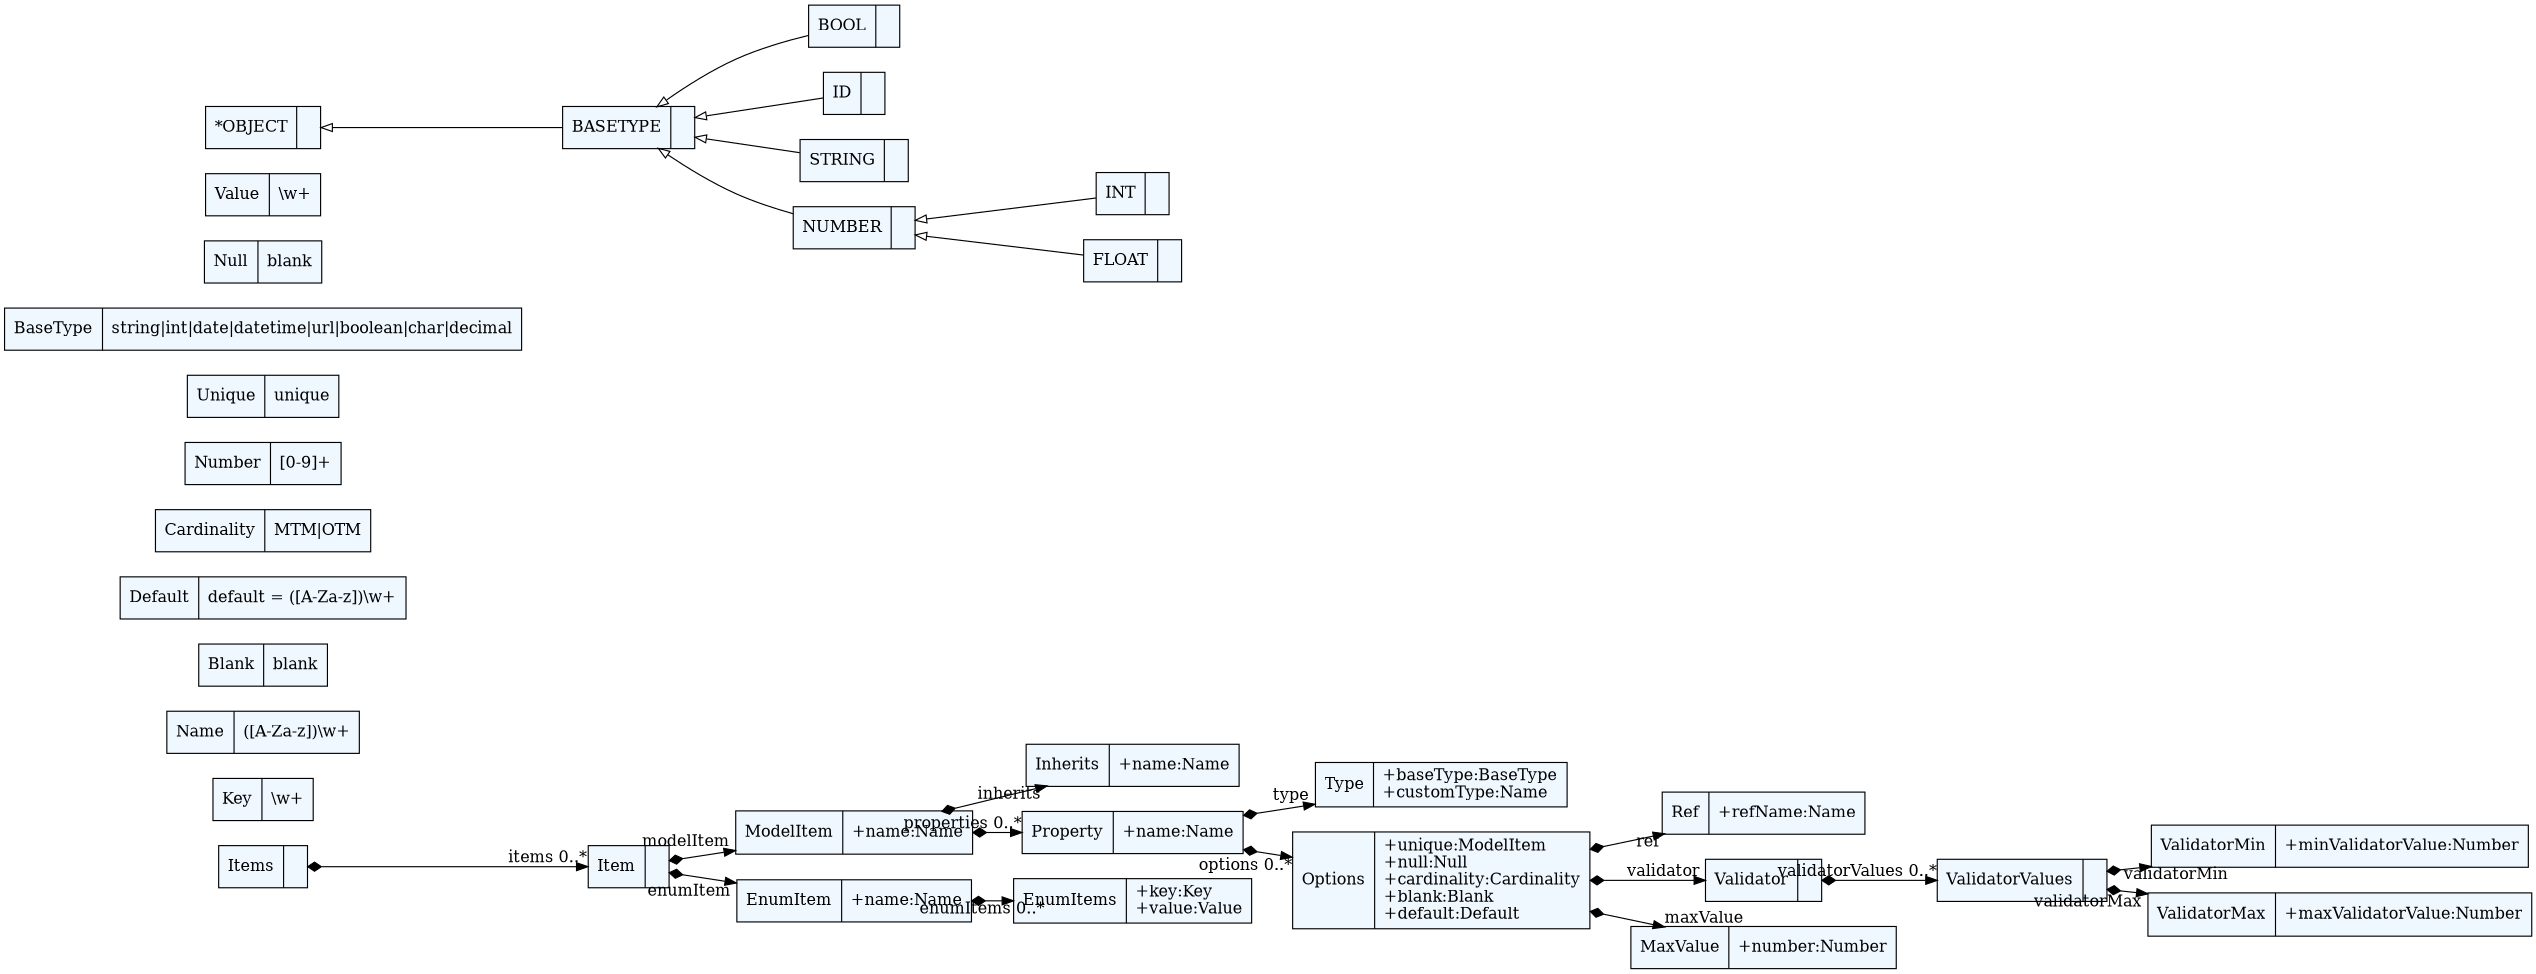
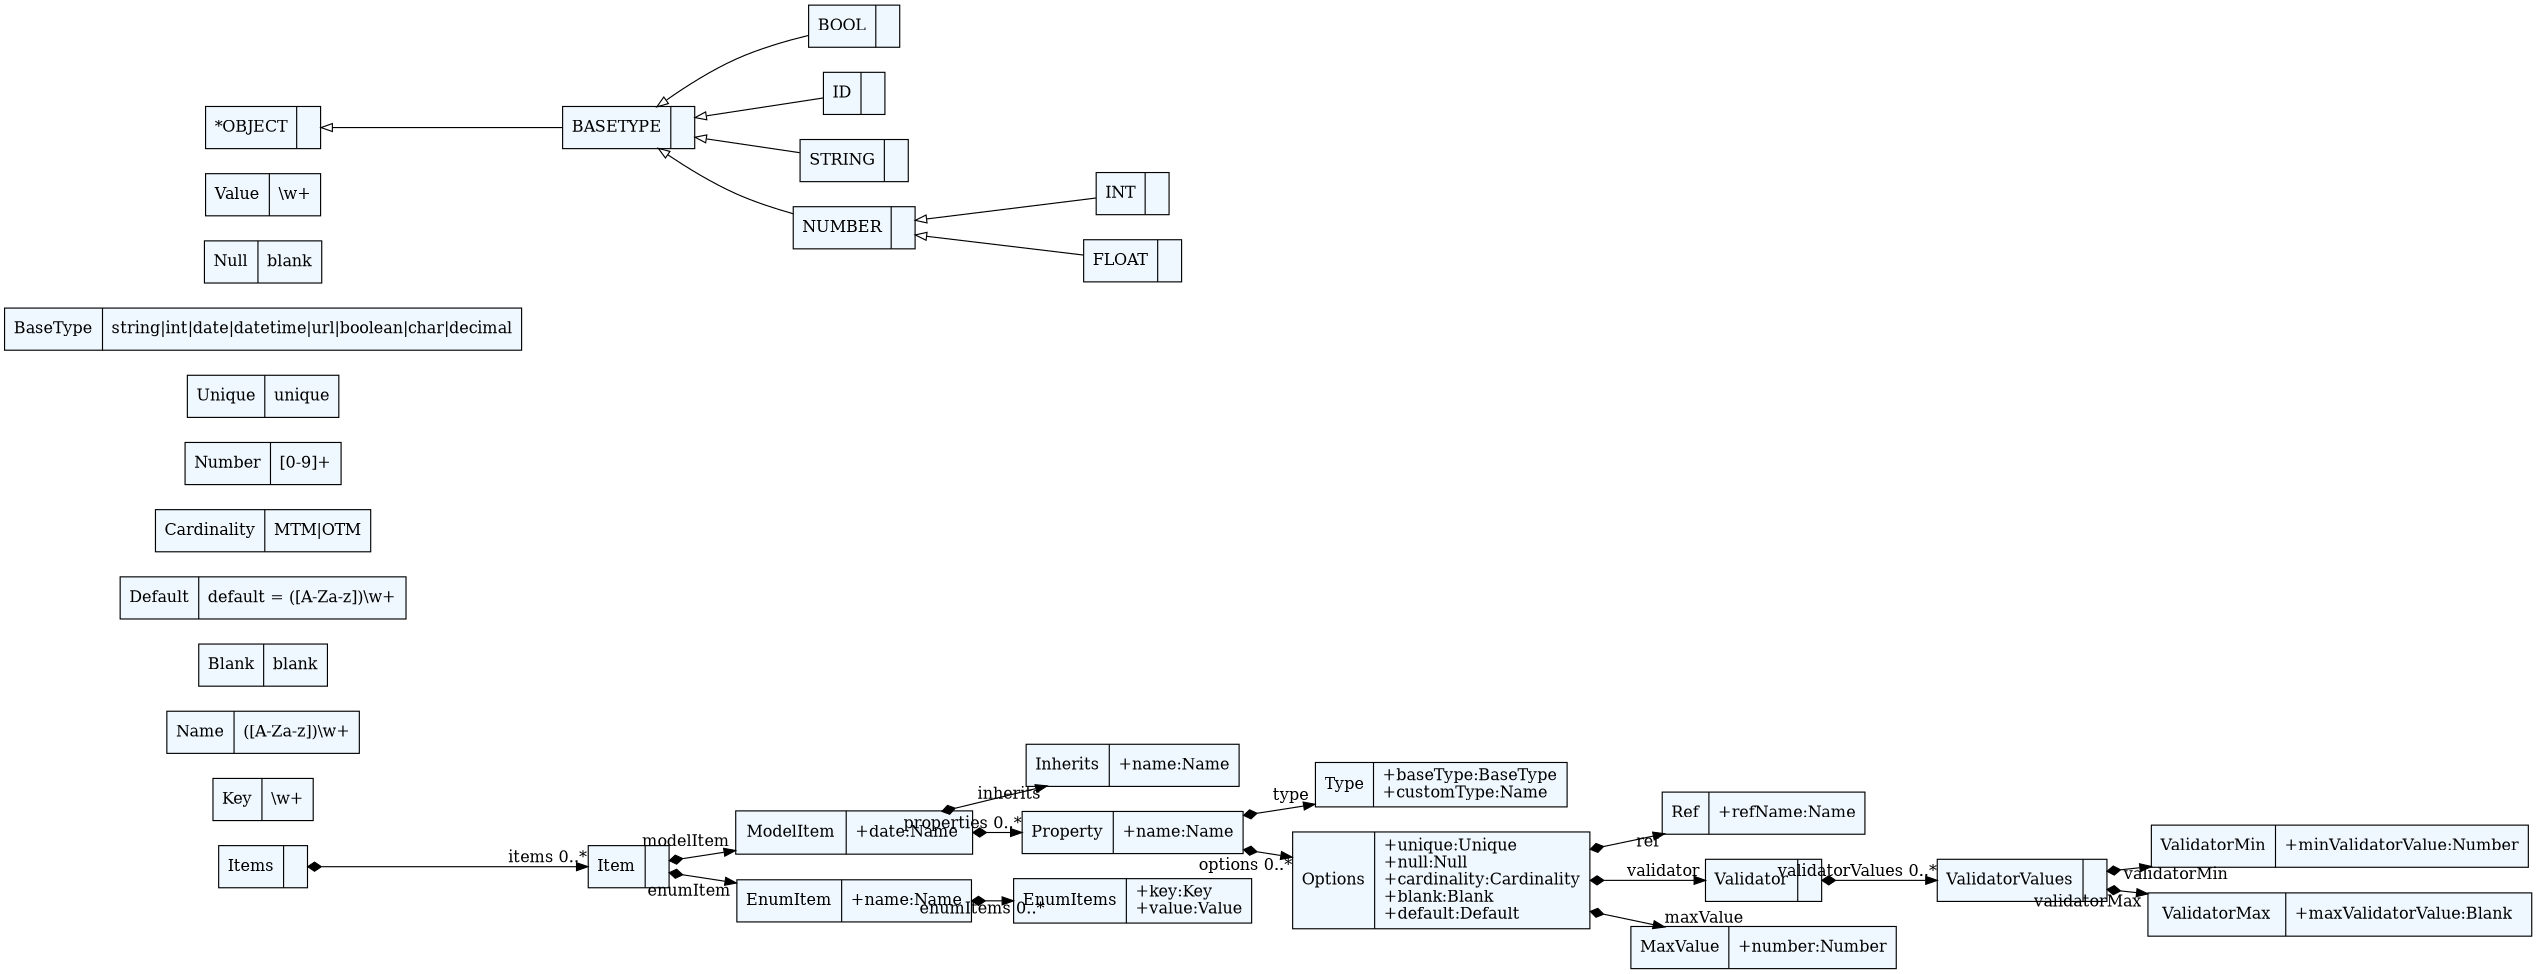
  digraph {
    fontname="Bitstream Vera Sans"
    fontsize=8
    nodesep=0.3
    rankdir=LR
    node [fillcolor=aliceblue shape=record style=filled]
    edge [arrowtail=diamond dir=both]
-   n1 [label="{ModelItem|+name:Name\l}"]
+   n1 [label="{ModelItem|+date:Name\l}"]
    n2 [label="{Inherits|+name:Name\l}"]
    n3 [label="{Property|+name:Name\l}"]
    n4 [label="{Type|+baseType:BaseType\l+customType:Name\l}"]
-   n5 [label="{Options|+unique:ModelItem\l+null:Null\l+cardinality:Cardinality\l+blank:Blank\l+default:Default\l}"]
+   n5 [label="{Options|+unique:Unique\l+null:Null\l+cardinality:Cardinality\l+blank:Blank\l+default:Default\l}"]
    n6 [label="{Ref|+refName:Name\l}"]
    n7 [label="{Validator|}"]
    n8 [label="{MaxValue|+number:Number\l}"]
    n9 [label="{EnumItem|+name:Name\l}"]
    n10 [label="{EnumItems|+key:Key\l+value:Value\l}"]
    n11 [label="{ValidatorMin|+minValidatorValue:Number\l}"]
    n12 [label="{Key|\\w+}"]
    n13 [label="{ValidatorValues|}"]
-   n14 [label="{ValidatorMax|+maxValidatorValue:Number\l}"]
+   n14 [label="{ValidatorMax|+maxValidatorValue:Blank\l}"]
    n15 [label="{Name|([A-Za-z])\\w+}"]
    n16 [label="{Items|}"]
    n17 [label="{Item|}"]
    n18 [label="{Blank|blank}"]
    n19 [label="{Default|default = ([A-Za-z])\\w+}"]
    n20 [label="{Cardinality|MTM\|OTM}"]
    n21 [label="{Number|[0-9]+}"]
    n22 [label="{Unique|unique}"]
    n23 [label="{BaseType|string\|int\|date\|datetime\|url\|boolean\|char\|decimal}"]
    n24 [label="{Null|blank}"]
    n25 [label="{Value|\\w+}"]
    n26 [label="{*OBJECT|}"]
    n27 [label="{BASETYPE|}"]
    n28 [label="{BOOL|}"]
    n29 [label="{ID|}"]
    n30 [label="{STRING|}"]
    n31 [label="{NUMBER|}"]
    n32 [label="{INT|}"]
    n33 [label="{FLOAT|}"]
    n1 -> n2 [headlabel="inherits "]
    n1 -> n3 [headlabel="properties 0..*"]
    n3 -> n4 [headlabel="type "]
    n3 -> n5 [headlabel="options 0..*"]
    n5 -> n6 [headlabel="ref "]
    n5 -> n7 [headlabel="validator "]
    n5 -> n8 [headlabel="maxValue "]
    n7 -> n13 [headlabel="validatorValues 0..*"]
    n9 -> n10 [headlabel="enumItems 0..*"]
    n13 -> n11 [headlabel="validatorMin "]
    n13 -> n14 [headlabel="validatorMax "]
    n16 -> n17 [headlabel="items 0..*"]
    n17 -> n1 [headlabel="modelItem "]
    n17 -> n9 [headlabel="enumItem "]
    n26 -> n27 [arrowtail=empty dir=back]
    n27 -> n28 [arrowtail=empty dir=back]
    n27 -> n29 [arrowtail=empty dir=back]
    n27 -> n30 [arrowtail=empty dir=back]
    n27 -> n31 [arrowtail=empty dir=back]
    n31 -> n32 [arrowtail=empty dir=back]
    n31 -> n33 [arrowtail=empty dir=back]
  }
